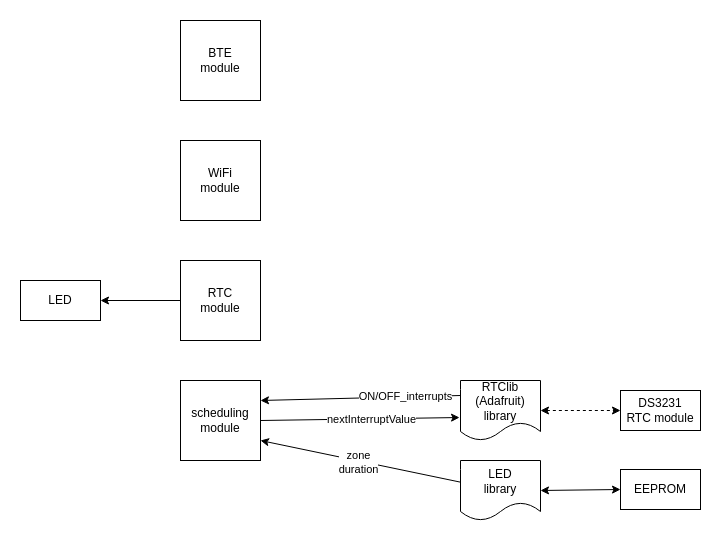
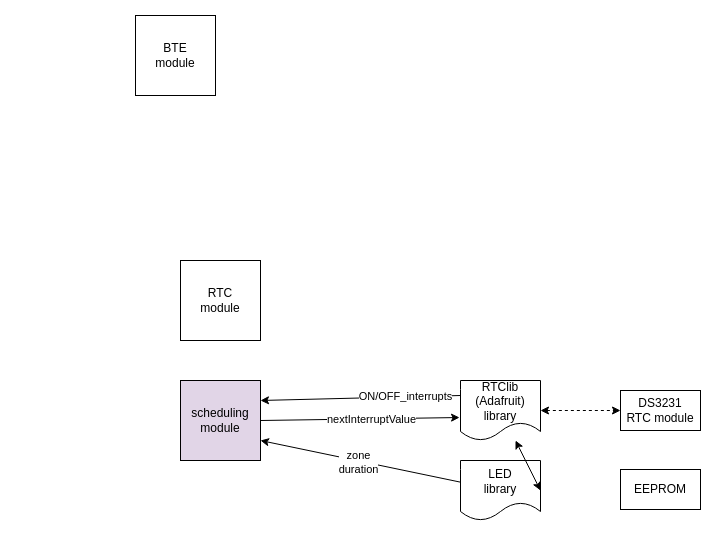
  <mxCell id="0" />
  <mxCell id="1" parent="0" />
- <mxCell id="2" value="BTE&lt;div&gt;module&lt;/div&gt;" style="whiteSpace=wrap;html=1;aspect=fixed;" vertex="1" parent="1"><mxGeometry x="180" y="20" width="80" height="80" as="geometry" /></mxCell>
- <mxCell id="3" value="WiFi&lt;div&gt;module&lt;/div&gt;" style="whiteSpace=wrap;html=1;aspect=fixed;" vertex="1" parent="1"><mxGeometry x="180" y="140" width="80" height="80" as="geometry" /></mxCell>
+ <mxCell id="2" value="BTE&lt;div&gt;module&lt;/div&gt;" style="whiteSpace=wrap;html=1;aspect=fixed;" vertex="1" parent="1"><mxGeometry x="135" y="15" width="80" height="80" as="geometry" /></mxCell>
  <mxCell id="4" value="RTC&lt;div&gt;module&lt;/div&gt;" style="whiteSpace=wrap;html=1;aspect=fixed;" vertex="1" parent="1"><mxGeometry x="180" y="260" width="80" height="80" as="geometry" /></mxCell>
- <mxCell id="5" value="LED" style="rounded=0;whiteSpace=wrap;html=1;" vertex="1" parent="1"><mxGeometry x="20" y="280" width="80" height="40" as="geometry" /></mxCell>
- <mxCell id="6" value="" style="endArrow=classic;html=1;rounded=0;exitX=0;exitY=0.5;exitDx=0;exitDy=0;entryX=1;entryY=0.5;entryDx=0;entryDy=0;" edge="1" parent="1" source="4" target="5"><mxGeometry width="50" height="50" relative="1" as="geometry"><mxPoint x="140" y="480" as="sourcePoint" /><mxPoint x="190" y="430" as="targetPoint" /></mxGeometry></mxCell>
  <mxCell id="7" value="EEPROM" style="rounded=0;whiteSpace=wrap;html=1;" vertex="1" parent="1"><mxGeometry x="620" y="469" width="80" height="40" as="geometry" /></mxCell>
- <mxCell id="8" value="scheduling&lt;div&gt;module&lt;/div&gt;" style="whiteSpace=wrap;html=1;aspect=fixed;points=[[0,0,0,0,0],[0,0.25,0,0,0],[0,0.5,0,0,0],[0,0.75,0,0,0],[0,1,0,0,0],[0.25,0,0,0,0],[0.25,1,0,0,0],[0.5,0,0,0,0],[0.5,1,0,0,0],[0.75,0,0,0,0],[0.75,1,0,0,0],[1,0,0,0,0],[1,0.25,0,0,0],[1,0.5,0,0,0],[1,0.63,0,0,0],[1,0.75,0,0,0],[1,1,0,0,0]];" vertex="1" parent="1"><mxGeometry x="180" y="380" width="80" height="80" as="geometry" /></mxCell>
+ <mxCell id="8" value="scheduling&lt;div&gt;module&lt;/div&gt;" style="whiteSpace=wrap;html=1;aspect=fixed;points=[[0,0,0,0,0],[0,0.25,0,0,0],[0,0.5,0,0,0],[0,0.75,0,0,0],[0,1,0,0,0],[0.25,0,0,0,0],[0.25,1,0,0,0],[0.5,0,0,0,0],[0.5,1,0,0,0],[0.75,0,0,0,0],[0.75,1,0,0,0],[1,0,0,0,0],[1,0.25,0,0,0],[1,0.5,0,0,0],[1,0.63,0,0,0],[1,0.75,0,0,0],[1,1,0,0,0]];fillColor=#e1d5e7;" vertex="1" parent="1"><mxGeometry x="180" y="380" width="80" height="80" as="geometry" /></mxCell>
  <mxCell id="9" value="LED&lt;div&gt;library&lt;/div&gt;" style="shape=document;whiteSpace=wrap;html=1;boundedLbl=1;" vertex="1" parent="1"><mxGeometry x="460" y="460" width="80" height="60" as="geometry" /></mxCell>
- <mxCell id="10" value="" style="endArrow=classic;startArrow=classic;html=1;rounded=0;exitX=1;exitY=0.5;exitDx=0;exitDy=0;entryX=0;entryY=0.5;entryDx=0;entryDy=0;" edge="1" parent="1" source="9" target="7"><mxGeometry width="50" height="50" relative="1" as="geometry"><mxPoint x="590" y="620" as="sourcePoint" /><mxPoint x="640" y="570" as="targetPoint" /></mxGeometry></mxCell>
+ <mxCell id="10" value="" style="endArrow=classic;startArrow=classic;html=1;rounded=0;exitX=1;exitY=0.5;exitDx=0;exitDy=0;" edge="1" parent="1" source="9" target="13"><mxGeometry width="50" height="50" relative="1" as="geometry"><mxPoint x="590" y="620" as="sourcePoint" /><mxPoint x="640" y="570" as="targetPoint" /></mxGeometry></mxCell>
  <mxCell id="11" value="" style="endArrow=classic;html=1;rounded=0;entryX=1;entryY=0.75;entryDx=0;entryDy=0;entryPerimeter=0;" edge="1" parent="1" source="9" target="8"><mxGeometry width="50" height="50" relative="1" as="geometry"><mxPoint x="360" y="450" as="sourcePoint" /><mxPoint x="410" y="400" as="targetPoint" /></mxGeometry></mxCell>
  <mxCell id="12" value="zone&lt;div&gt;duration&lt;/div&gt;" style="edgeLabel;html=1;align=center;verticalAlign=middle;resizable=0;points=[];" vertex="1" connectable="0" parent="11"><mxGeometry x="0.016" y="1" relative="1" as="geometry"><mxPoint as="offset" /></mxGeometry></mxCell>
  <mxCell id="13" value="RTClib (Adafruit)&lt;div&gt;library&lt;/div&gt;" style="shape=document;whiteSpace=wrap;html=1;boundedLbl=1;" vertex="1" parent="1"><mxGeometry x="460" y="380" width="80" height="60" as="geometry" /></mxCell>
  <mxCell id="14" value="DS3231&lt;div&gt;RTC module&lt;/div&gt;" style="rounded=0;whiteSpace=wrap;html=1;" vertex="1" parent="1"><mxGeometry x="620" y="390" width="80" height="40" as="geometry" /></mxCell>
  <mxCell id="15" value="" style="endArrow=classic;startArrow=classic;html=1;rounded=0;exitX=1;exitY=0.5;exitDx=0;exitDy=0;entryX=0;entryY=0.5;entryDx=0;entryDy=0;dashed=1;" edge="1" parent="1" source="13" target="14"><mxGeometry width="50" height="50" relative="1" as="geometry"><mxPoint x="570" y="311" as="sourcePoint" /><mxPoint x="650" y="310" as="targetPoint" /></mxGeometry></mxCell>
  <mxCell id="16" value="" style="endArrow=classic;html=1;rounded=0;entryX=1;entryY=0.25;entryDx=0;entryDy=0;exitX=0;exitY=0.25;exitDx=0;exitDy=0;" edge="1" parent="1" source="13" target="8"><mxGeometry width="50" height="50" relative="1" as="geometry"><mxPoint x="490" y="290" as="sourcePoint" /><mxPoint x="540" y="240" as="targetPoint" /></mxGeometry></mxCell>
  <mxCell id="17" value="ON/OFF_interrupts" style="edgeLabel;html=1;align=center;verticalAlign=middle;resizable=0;points=[];" vertex="1" connectable="0" parent="16"><mxGeometry x="-0.45" y="-1" relative="1" as="geometry"><mxPoint as="offset" /></mxGeometry></mxCell>
  <mxCell id="18" value="" style="endArrow=classic;html=1;rounded=0;exitX=1;exitY=0.5;exitDx=0;exitDy=0;exitPerimeter=0;entryX=-0.012;entryY=0.617;entryDx=0;entryDy=0;entryPerimeter=0;" edge="1" parent="1" source="8" target="13"><mxGeometry width="50" height="50" relative="1" as="geometry"><mxPoint x="480" y="320" as="sourcePoint" /><mxPoint x="470" y="240" as="targetPoint" /></mxGeometry></mxCell>
  <mxCell id="19" value="nextInterruptValue" style="edgeLabel;html=1;align=center;verticalAlign=middle;resizable=0;points=[];" vertex="1" connectable="0" parent="18"><mxGeometry x="-0.45" y="-1" relative="1" as="geometry"><mxPoint x="55" y="-2" as="offset" /></mxGeometry></mxCell>
